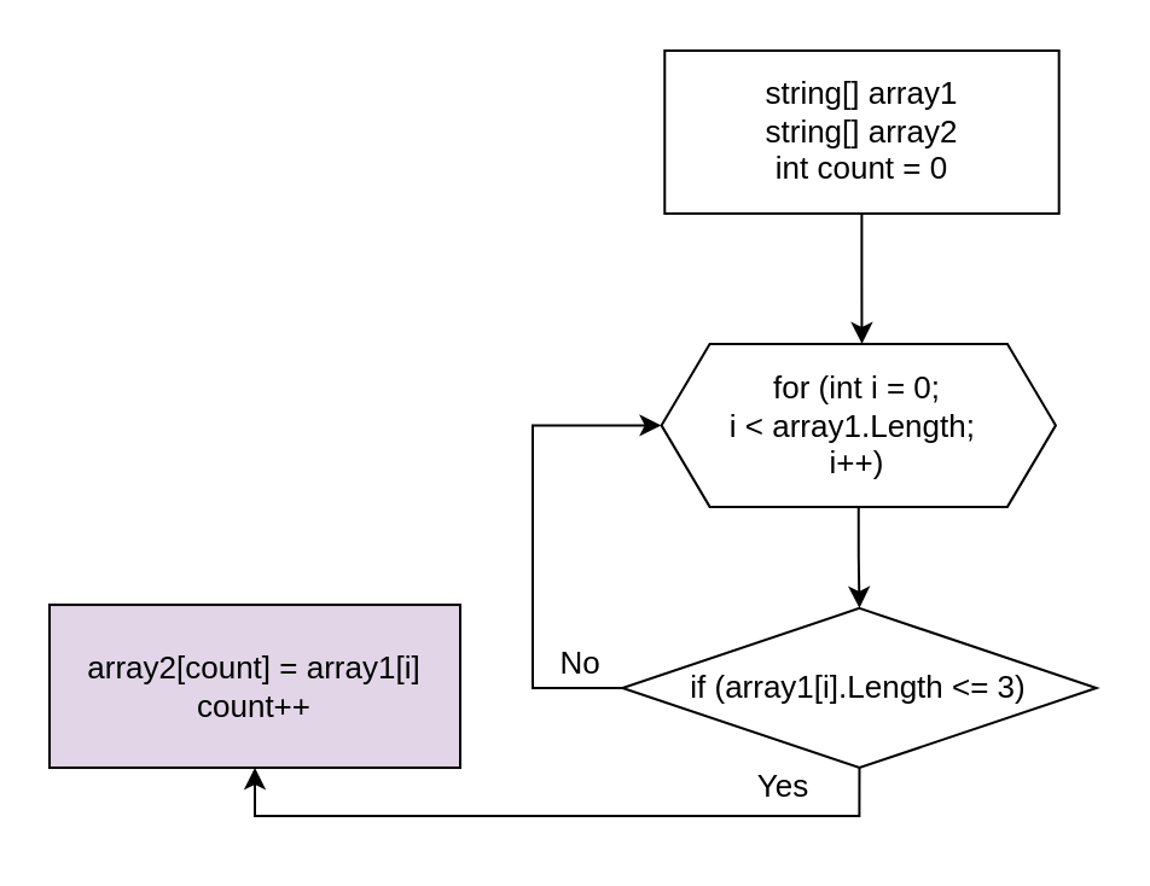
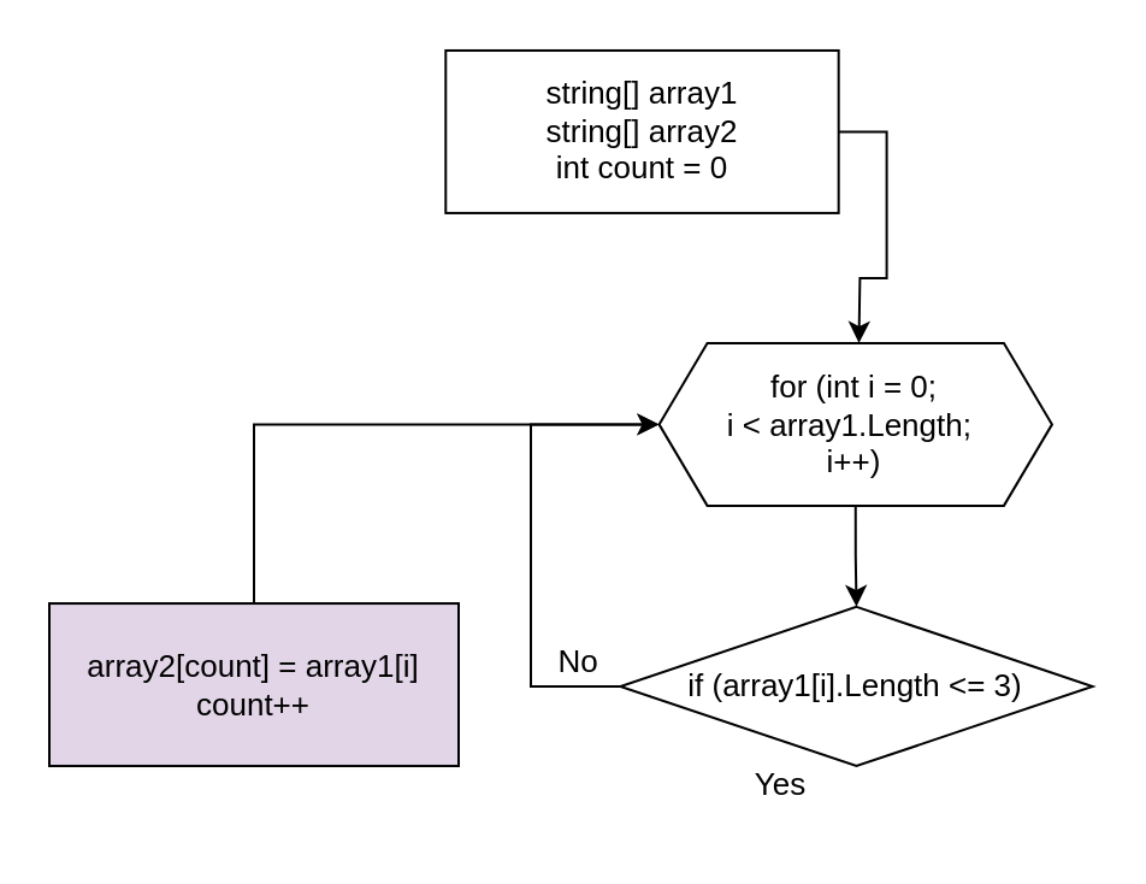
  <mxCell id="0" />
  <mxCell id="1" parent="0" />
  <mxCell id="2" value="" style="edgeStyle=orthogonalEdgeStyle;rounded=0;orthogonalLoop=1;jettySize=auto;html=1;fontSize=13;" parent="1" source="3" edge="1"><mxGeometry relative="1" as="geometry"><mxPoint x="356.24" y="141.951" as="targetPoint" /></mxGeometry></mxCell>
- <mxCell id="3" value="string[] array1&lt;br style=&quot;font-size: 13px;&quot;&gt;string[] array2&lt;br style=&quot;font-size: 13px;&quot;&gt;int count = 0" style="whiteSpace=wrap;html=1;fontSize=13;container=0;" parent="1" vertex="1"><mxGeometry x="274.64" y="20.479" width="163.2" height="67.485" as="geometry" /></mxCell>
+ <mxCell id="3" value="string[] array1&lt;br style=&quot;font-size: 13px;&quot;&gt;string[] array2&lt;br style=&quot;font-size: 13px;&quot;&gt;int count = 0" style="whiteSpace=wrap;html=1;fontSize=13;container=0;" parent="1" vertex="1"><mxGeometry x="184.64" y="20.479" width="163.2" height="67.485" as="geometry" /></mxCell>
  <mxCell id="4" value="&lt;span style=&quot;font-size: 13px;&quot;&gt;for (int i = 0; &lt;br style=&quot;font-size: 13px;&quot;&gt;i &amp;lt; array1.Length;&amp;nbsp;&lt;br style=&quot;font-size: 13px;&quot;&gt;i++)&lt;br style=&quot;font-size: 13px;&quot;&gt;&lt;/span&gt;" style="shape=hexagon;perimeter=hexagonPerimeter2;whiteSpace=wrap;html=1;fixedSize=1;fontSize=13;container=0;" vertex="1" parent="1"><mxGeometry x="273.28" y="141.951" width="163.2" height="67.485" as="geometry" /></mxCell>
  <mxCell id="5" value="if (array1[i].Length &amp;lt;= 3)" style="rhombus;whiteSpace=wrap;html=1;fontSize=13;container=0;fontColor=default;" vertex="1" parent="1"><mxGeometry x="257.16" y="251.44" width="196.16" height="66.07" as="geometry" /></mxCell>
- <mxCell id="6" style="edgeStyle=orthogonalEdgeStyle;rounded=0;orthogonalLoop=1;jettySize=auto;html=1;exitX=0.5;exitY=1;exitDx=0;exitDy=0;entryX=0.5;entryY=1;entryDx=0;entryDy=0;fontSize=13;" edge="1" parent="1" source="5" target="7"><mxGeometry relative="1" as="geometry"><mxPoint x="153.6" y="499.62" as="sourcePoint" /><mxPoint x="-43.6" y="182.442" as="targetPoint" /></mxGeometry></mxCell>
  <mxCell id="7" value="array2[&lt;span style=&quot;border-color: var(--border-color); font-size: 13px;&quot; lang=&quot;EN-US&quot;&gt;count&lt;/span&gt;&lt;span style=&quot;border-color: var(--border-color); font-size: 13px;&quot; lang=&quot;EN-US&quot;&gt;] =&amp;nbsp;&lt;/span&gt;&lt;span style=&quot;border-color: var(--border-color); font-size: 13px;&quot; lang=&quot;EN-US&quot;&gt;array1&lt;/span&gt;&lt;span style=&quot;border-color: var(--border-color); font-size: 13px;&quot; lang=&quot;EN-US&quot;&gt;[&lt;/span&gt;&lt;span style=&quot;border-color: var(--border-color); font-size: 13px;&quot; lang=&quot;EN-US&quot;&gt;i&lt;/span&gt;&lt;span style=&quot;border-color: var(--border-color); font-size: 13px;&quot; lang=&quot;EN-US&quot;&gt;]&lt;br style=&quot;font-size: 13px;&quot;&gt;count++&lt;br style=&quot;font-size: 13px;&quot;&gt;&lt;/span&gt;" style="whiteSpace=wrap;html=1;fontSize=13;container=0;fillColor=#e1d5e7;" vertex="1" parent="1"><mxGeometry x="20" y="250.03" width="170" height="67.48" as="geometry" /></mxCell>
+ <mxCell id="8" style="edgeStyle=orthogonalEdgeStyle;rounded=0;orthogonalLoop=1;jettySize=auto;html=1;exitX=0.5;exitY=0;exitDx=0;exitDy=0;entryX=0;entryY=0.5;entryDx=0;entryDy=0;fontSize=13;" edge="1" parent="1" source="7" target="4"><mxGeometry relative="1" as="geometry"><mxPoint x="157" y="101.46" as="sourcePoint" /><mxPoint x="-244.2" y="101.46" as="targetPoint" /></mxGeometry></mxCell>
  <mxCell id="9" style="edgeStyle=orthogonalEdgeStyle;rounded=0;orthogonalLoop=1;jettySize=auto;html=1;exitX=0;exitY=0.5;exitDx=0;exitDy=0;entryX=0;entryY=0.5;entryDx=0;entryDy=0;fontSize=13;" edge="1" parent="1" source="5" target="4"><mxGeometry relative="1" as="geometry"><Array as="points"><mxPoint x="220" y="284" /><mxPoint x="220" y="176" /></Array><mxPoint x="384.8" y="357.902" as="sourcePoint" /><mxPoint x="160.4" y="195.939" as="targetPoint" /></mxGeometry></mxCell>
  <mxCell id="10" value="Yes" style="text;html=1;strokeColor=none;fillColor=none;align=center;verticalAlign=middle;whiteSpace=wrap;rounded=0;fontSize=13;fontFamily=Helvetica;fontColor=default;container=0;" vertex="1" parent="1"><mxGeometry x="283.44" y="304.509" width="81.6" height="40.491" as="geometry" /></mxCell>
  <mxCell id="11" value="No" style="text;html=1;strokeColor=none;fillColor=none;align=center;verticalAlign=middle;whiteSpace=wrap;rounded=0;fontSize=13;fontFamily=Helvetica;fontColor=default;container=0;" vertex="1" parent="1"><mxGeometry x="198.88" y="253.626" width="81.6" height="40.491" as="geometry" /></mxCell>
  <mxCell id="12" value="" style="edgeStyle=orthogonalEdgeStyle;rounded=0;orthogonalLoop=1;jettySize=auto;html=1;fontSize=13;exitX=0.5;exitY=1;exitDx=0;exitDy=0;entryX=0.5;entryY=0;entryDx=0;entryDy=0;" edge="1" parent="1" source="4" target="5"><mxGeometry relative="1" as="geometry"><mxPoint x="366" y="98" as="sourcePoint" /><mxPoint x="366.24" y="151.951" as="targetPoint" /></mxGeometry></mxCell>
